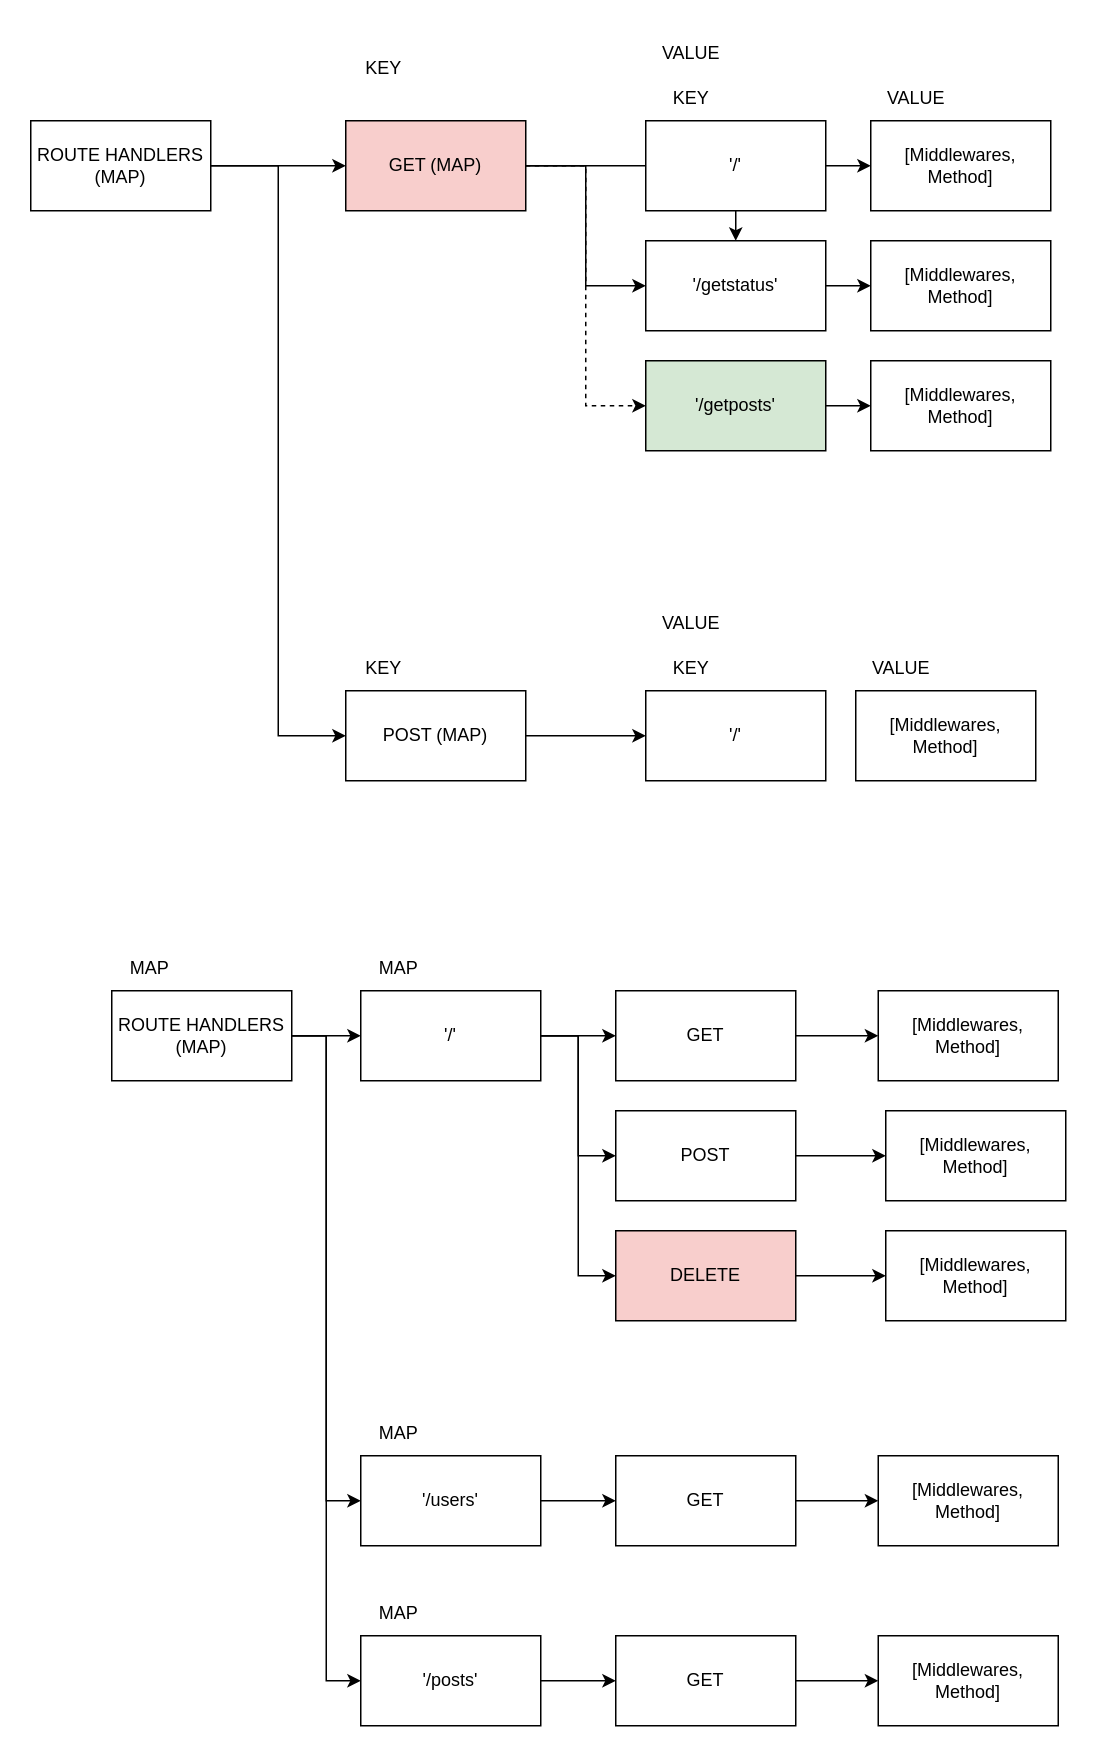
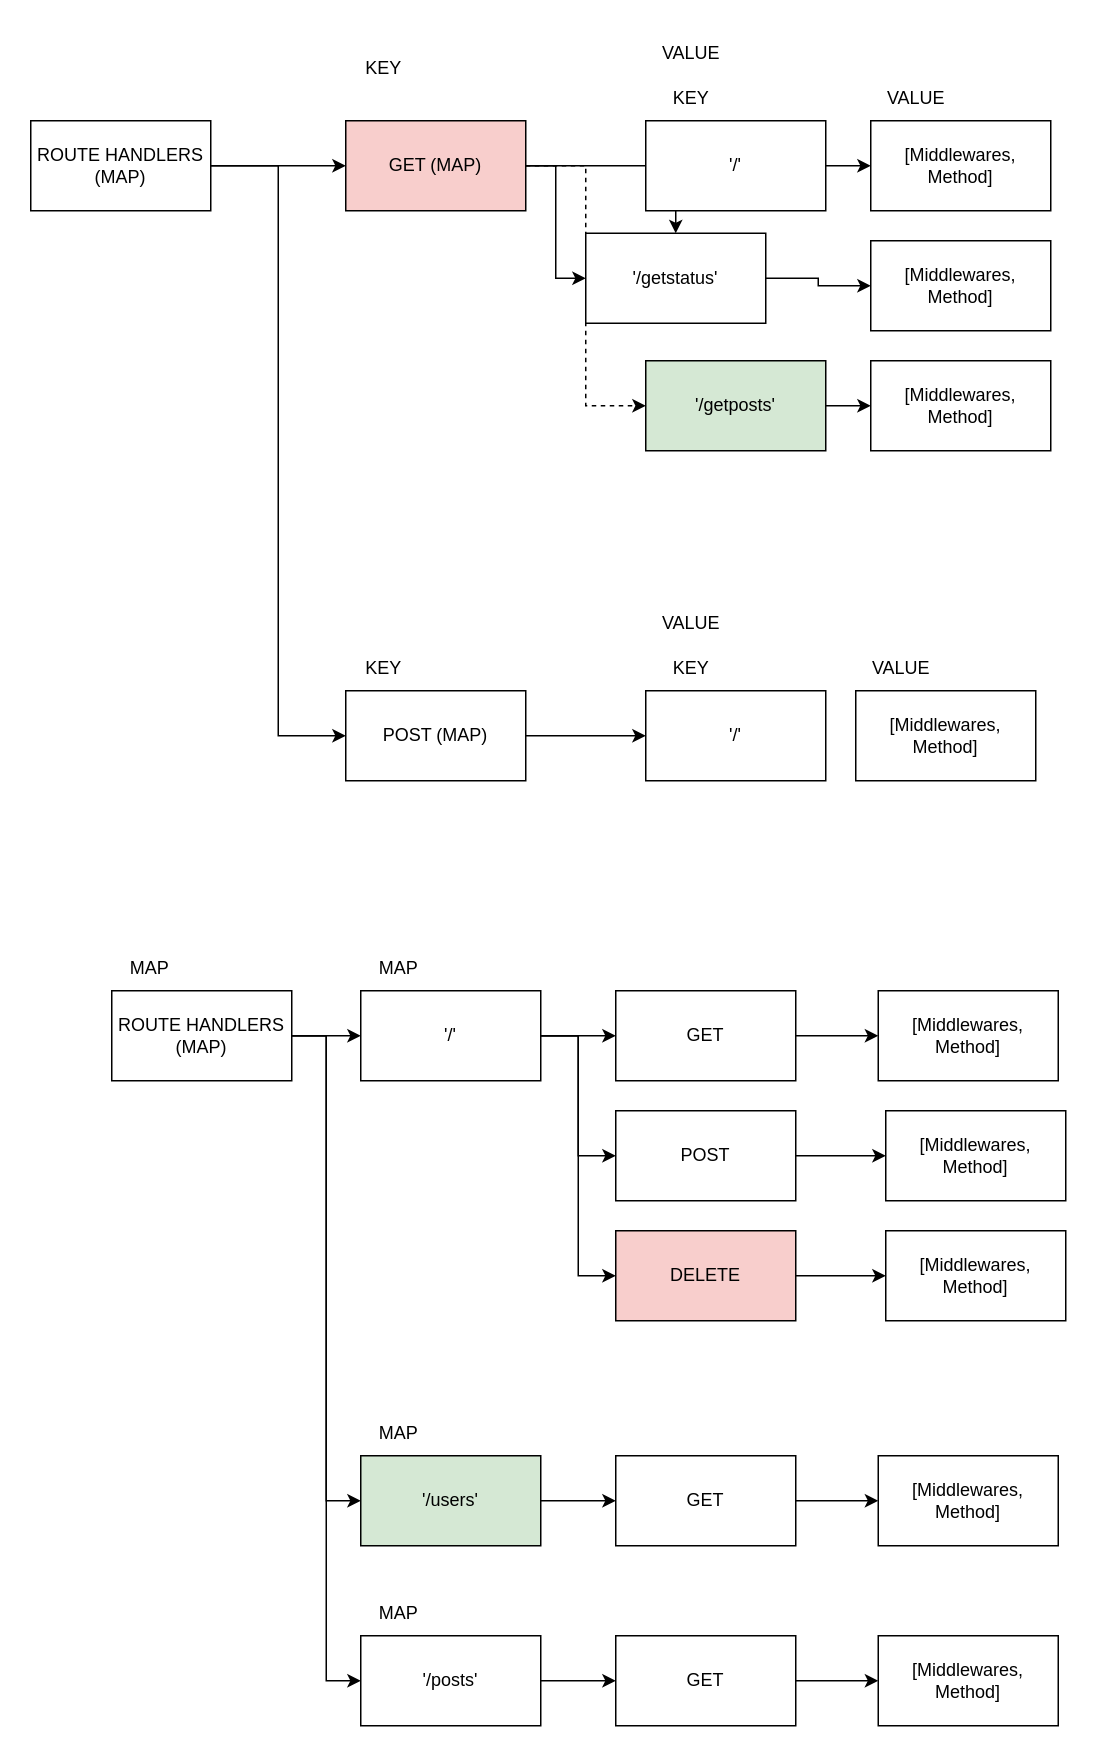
  <mxCell id="0" />
  <mxCell id="1" parent="0" />
  <mxCell id="2" value="" style="edgeStyle=orthogonalEdgeStyle;rounded=0;orthogonalLoop=1;jettySize=auto;html=1;entryX=0;entryY=0.5;entryDx=0;entryDy=0;dashed=1;" edge="1" parent="1" source="5" target="12"><mxGeometry relative="1" as="geometry" /></mxCell>
  <mxCell id="3" style="edgeStyle=orthogonalEdgeStyle;rounded=0;orthogonalLoop=1;jettySize=auto;html=1;" edge="1" parent="1" source="5" target="14"><mxGeometry relative="1" as="geometry" /></mxCell>
  <mxCell id="4" style="edgeStyle=orthogonalEdgeStyle;rounded=0;orthogonalLoop=1;jettySize=auto;html=1;entryX=0;entryY=0.5;entryDx=0;entryDy=0;" edge="1" parent="1" source="5" target="14"><mxGeometry relative="1" as="geometry" /></mxCell>
  <mxCell id="5" value="GET (MAP)" style="rounded=0;whiteSpace=wrap;html=1;fillColor=#f8cecc;" vertex="1" parent="1"><mxGeometry x="230" y="80" width="120" height="60" as="geometry" /></mxCell>
  <mxCell id="6" value="" style="edgeStyle=orthogonalEdgeStyle;rounded=0;orthogonalLoop=1;jettySize=auto;html=1;" edge="1" parent="1" source="7" target="18"><mxGeometry relative="1" as="geometry" /></mxCell>
  <mxCell id="7" value="'/'" style="rounded=0;whiteSpace=wrap;html=1;" vertex="1" parent="1"><mxGeometry x="430" y="80" width="120" height="60" as="geometry" /></mxCell>
  <mxCell id="8" value="" style="edgeStyle=orthogonalEdgeStyle;rounded=0;orthogonalLoop=1;jettySize=auto;html=1;" edge="1" source="9" target="10" parent="1"><mxGeometry relative="1" as="geometry" /></mxCell>
  <mxCell id="9" value="POST (MAP)" style="rounded=0;whiteSpace=wrap;html=1;" vertex="1" parent="1"><mxGeometry x="230" y="460" width="120" height="60" as="geometry" /></mxCell>
  <mxCell id="10" value="'/'" style="rounded=0;whiteSpace=wrap;html=1;" vertex="1" parent="1"><mxGeometry x="430" y="460" width="120" height="60" as="geometry" /></mxCell>
  <mxCell id="11" style="edgeStyle=orthogonalEdgeStyle;rounded=0;orthogonalLoop=1;jettySize=auto;html=1;entryX=0;entryY=0.5;entryDx=0;entryDy=0;" edge="1" parent="1" source="12" target="27"><mxGeometry relative="1" as="geometry" /></mxCell>
  <mxCell id="12" value="'/getposts'" style="rounded=0;whiteSpace=wrap;html=1;fillColor=#d5e8d4;" vertex="1" parent="1"><mxGeometry x="430" y="240" width="120" height="60" as="geometry" /></mxCell>
  <mxCell id="13" style="edgeStyle=orthogonalEdgeStyle;rounded=0;orthogonalLoop=1;jettySize=auto;html=1;entryX=0;entryY=0.5;entryDx=0;entryDy=0;" edge="1" parent="1" source="14" target="26"><mxGeometry relative="1" as="geometry" /></mxCell>
- <mxCell id="14" value="'/getstatus'" style="rounded=0;whiteSpace=wrap;html=1;" vertex="1" parent="1"><mxGeometry x="430" y="160" width="120" height="60" as="geometry" /></mxCell>
+ <mxCell id="14" value="'/getstatus'" style="rounded=0;whiteSpace=wrap;html=1;" vertex="1" parent="1"><mxGeometry x="390" y="155" width="120" height="60" as="geometry" /></mxCell>
  <mxCell id="15" style="edgeStyle=orthogonalEdgeStyle;rounded=0;orthogonalLoop=1;jettySize=auto;html=1;entryX=0;entryY=0.5;entryDx=0;entryDy=0;" edge="1" parent="1" source="17" target="5"><mxGeometry relative="1" as="geometry" /></mxCell>
  <mxCell id="16" style="edgeStyle=orthogonalEdgeStyle;rounded=0;orthogonalLoop=1;jettySize=auto;html=1;entryX=0;entryY=0.5;entryDx=0;entryDy=0;" edge="1" parent="1" source="17" target="9"><mxGeometry relative="1" as="geometry" /></mxCell>
  <mxCell id="17" value="ROUTE HANDLERS (MAP)" style="rounded=0;whiteSpace=wrap;html=1;" vertex="1" parent="1"><mxGeometry x="20" y="80" width="120" height="60" as="geometry" /></mxCell>
  <mxCell id="18" value="[Middlewares, Method]" style="rounded=0;whiteSpace=wrap;html=1;" vertex="1" parent="1"><mxGeometry x="580" y="80" width="120" height="60" as="geometry" /></mxCell>
  <mxCell id="19" value="KEY" style="text;html=1;align=center;verticalAlign=middle;resizable=0;points=[];autosize=1;strokeColor=none;fillColor=none;" vertex="1" parent="1"><mxGeometry x="230" y="30" width="50" height="30" as="geometry" /></mxCell>
  <mxCell id="20" value="KEY" style="text;html=1;align=center;verticalAlign=middle;resizable=0;points=[];autosize=1;strokeColor=none;fillColor=none;" vertex="1" parent="1"><mxGeometry x="230" y="430" width="50" height="30" as="geometry" /></mxCell>
  <mxCell id="21" value="VALUE" style="text;html=1;align=center;verticalAlign=middle;resizable=0;points=[];autosize=1;strokeColor=none;fillColor=none;" vertex="1" parent="1"><mxGeometry x="430" y="20" width="60" height="30" as="geometry" /></mxCell>
  <mxCell id="22" value="VALUE" style="text;html=1;align=center;verticalAlign=middle;resizable=0;points=[];autosize=1;strokeColor=none;fillColor=none;" vertex="1" parent="1"><mxGeometry x="430" y="400" width="60" height="30" as="geometry" /></mxCell>
  <mxCell id="23" value="KEY" style="text;html=1;align=center;verticalAlign=middle;resizable=0;points=[];autosize=1;strokeColor=none;fillColor=none;" vertex="1" parent="1"><mxGeometry x="435" y="430" width="50" height="30" as="geometry" /></mxCell>
  <mxCell id="24" value="KEY" style="text;html=1;align=center;verticalAlign=middle;resizable=0;points=[];autosize=1;strokeColor=none;fillColor=none;" vertex="1" parent="1"><mxGeometry x="435" y="50" width="50" height="30" as="geometry" /></mxCell>
  <mxCell id="25" value="VALUE" style="text;html=1;align=center;verticalAlign=middle;resizable=0;points=[];autosize=1;strokeColor=none;fillColor=none;" vertex="1" parent="1"><mxGeometry x="580" y="50" width="60" height="30" as="geometry" /></mxCell>
  <mxCell id="26" value="[Middlewares, Method]" style="rounded=0;whiteSpace=wrap;html=1;" vertex="1" parent="1"><mxGeometry x="580" y="160" width="120" height="60" as="geometry" /></mxCell>
  <mxCell id="27" value="[Middlewares, Method]" style="rounded=0;whiteSpace=wrap;html=1;" vertex="1" parent="1"><mxGeometry x="580" y="240" width="120" height="60" as="geometry" /></mxCell>
  <mxCell id="28" value="[Middlewares, Method]" style="rounded=0;whiteSpace=wrap;html=1;" vertex="1" parent="1"><mxGeometry x="570" y="460" width="120" height="60" as="geometry" /></mxCell>
  <mxCell id="29" value="VALUE" style="text;html=1;align=center;verticalAlign=middle;resizable=0;points=[];autosize=1;strokeColor=none;fillColor=none;" vertex="1" parent="1"><mxGeometry x="570" y="430" width="60" height="30" as="geometry" /></mxCell>
  <mxCell id="30" style="edgeStyle=orthogonalEdgeStyle;rounded=0;orthogonalLoop=1;jettySize=auto;html=1;entryX=0;entryY=0.5;entryDx=0;entryDy=0;" edge="1" parent="1" source="31" target="46"><mxGeometry relative="1" as="geometry" /></mxCell>
  <mxCell id="31" value="GET" style="rounded=0;whiteSpace=wrap;html=1;" vertex="1" parent="1"><mxGeometry x="410" y="660" width="120" height="60" as="geometry" /></mxCell>
  <mxCell id="32" style="edgeStyle=orthogonalEdgeStyle;rounded=0;orthogonalLoop=1;jettySize=auto;html=1;entryX=0;entryY=0.5;entryDx=0;entryDy=0;" edge="1" parent="1" source="35" target="31"><mxGeometry relative="1" as="geometry" /></mxCell>
  <mxCell id="33" style="edgeStyle=orthogonalEdgeStyle;rounded=0;orthogonalLoop=1;jettySize=auto;html=1;entryX=0;entryY=0.5;entryDx=0;entryDy=0;" edge="1" parent="1" source="35" target="37"><mxGeometry relative="1" as="geometry" /></mxCell>
  <mxCell id="34" style="edgeStyle=orthogonalEdgeStyle;rounded=0;orthogonalLoop=1;jettySize=auto;html=1;entryX=0;entryY=0.5;entryDx=0;entryDy=0;" edge="1" parent="1" source="35" target="48"><mxGeometry relative="1" as="geometry" /></mxCell>
  <mxCell id="35" value="'/'" style="rounded=0;whiteSpace=wrap;html=1;" vertex="1" parent="1"><mxGeometry x="240" y="660" width="120" height="60" as="geometry" /></mxCell>
  <mxCell id="36" style="edgeStyle=orthogonalEdgeStyle;rounded=0;orthogonalLoop=1;jettySize=auto;html=1;entryX=0;entryY=0.5;entryDx=0;entryDy=0;" edge="1" parent="1" source="37" target="49"><mxGeometry relative="1" as="geometry" /></mxCell>
  <mxCell id="37" value="POST" style="rounded=0;whiteSpace=wrap;html=1;" vertex="1" parent="1"><mxGeometry x="410" y="740" width="120" height="60" as="geometry" /></mxCell>
  <mxCell id="38" style="edgeStyle=orthogonalEdgeStyle;rounded=0;orthogonalLoop=1;jettySize=auto;html=1;entryX=0;entryY=0.5;entryDx=0;entryDy=0;" edge="1" parent="1" source="39" target="55"><mxGeometry relative="1" as="geometry" /></mxCell>
  <mxCell id="39" value="'/posts'" style="rounded=0;whiteSpace=wrap;html=1;" vertex="1" parent="1"><mxGeometry x="240" y="1090" width="120" height="60" as="geometry" /></mxCell>
  <mxCell id="40" style="edgeStyle=orthogonalEdgeStyle;rounded=0;orthogonalLoop=1;jettySize=auto;html=1;entryX=0;entryY=0.5;entryDx=0;entryDy=0;" edge="1" parent="1" source="41" target="52"><mxGeometry relative="1" as="geometry" /></mxCell>
- <mxCell id="41" value="'/users'" style="rounded=0;whiteSpace=wrap;html=1;" vertex="1" parent="1"><mxGeometry x="240" y="970" width="120" height="60" as="geometry" /></mxCell>
+ <mxCell id="41" value="'/users'" style="rounded=0;whiteSpace=wrap;html=1;fillColor=#d5e8d4;" vertex="1" parent="1"><mxGeometry x="240" y="970" width="120" height="60" as="geometry" /></mxCell>
  <mxCell id="42" style="edgeStyle=orthogonalEdgeStyle;rounded=0;orthogonalLoop=1;jettySize=auto;html=1;" edge="1" parent="1" source="45" target="35"><mxGeometry relative="1" as="geometry" /></mxCell>
  <mxCell id="43" style="edgeStyle=orthogonalEdgeStyle;rounded=0;orthogonalLoop=1;jettySize=auto;html=1;entryX=0;entryY=0.5;entryDx=0;entryDy=0;" edge="1" parent="1" source="45" target="41"><mxGeometry relative="1" as="geometry" /></mxCell>
  <mxCell id="44" style="edgeStyle=orthogonalEdgeStyle;rounded=0;orthogonalLoop=1;jettySize=auto;html=1;entryX=0;entryY=0.5;entryDx=0;entryDy=0;" edge="1" parent="1" source="45" target="39"><mxGeometry relative="1" as="geometry" /></mxCell>
  <mxCell id="45" value="ROUTE HANDLERS (MAP)" style="rounded=0;whiteSpace=wrap;html=1;" vertex="1" parent="1"><mxGeometry x="74" y="660" width="120" height="60" as="geometry" /></mxCell>
  <mxCell id="46" value="[Middlewares, Method]" style="rounded=0;whiteSpace=wrap;html=1;" vertex="1" parent="1"><mxGeometry x="585" y="660" width="120" height="60" as="geometry" /></mxCell>
  <mxCell id="47" style="edgeStyle=orthogonalEdgeStyle;rounded=0;orthogonalLoop=1;jettySize=auto;html=1;entryX=0;entryY=0.5;entryDx=0;entryDy=0;" edge="1" parent="1" source="48" target="50"><mxGeometry relative="1" as="geometry" /></mxCell>
  <mxCell id="48" value="DELETE" style="rounded=0;whiteSpace=wrap;html=1;fillColor=#f8cecc;" vertex="1" parent="1"><mxGeometry x="410" y="820" width="120" height="60" as="geometry" /></mxCell>
  <mxCell id="49" value="[Middlewares, Method]" style="rounded=0;whiteSpace=wrap;html=1;" vertex="1" parent="1"><mxGeometry x="590" y="740" width="120" height="60" as="geometry" /></mxCell>
  <mxCell id="50" value="[Middlewares, Method]" style="rounded=0;whiteSpace=wrap;html=1;" vertex="1" parent="1"><mxGeometry x="590" y="820" width="120" height="60" as="geometry" /></mxCell>
  <mxCell id="51" style="edgeStyle=orthogonalEdgeStyle;rounded=0;orthogonalLoop=1;jettySize=auto;html=1;entryX=0;entryY=0.5;entryDx=0;entryDy=0;" edge="1" source="52" target="53" parent="1"><mxGeometry relative="1" as="geometry" /></mxCell>
  <mxCell id="52" value="GET" style="rounded=0;whiteSpace=wrap;html=1;" vertex="1" parent="1"><mxGeometry x="410" y="970" width="120" height="60" as="geometry" /></mxCell>
  <mxCell id="53" value="[Middlewares, Method]" style="rounded=0;whiteSpace=wrap;html=1;" vertex="1" parent="1"><mxGeometry x="585" y="970" width="120" height="60" as="geometry" /></mxCell>
  <mxCell id="54" style="edgeStyle=orthogonalEdgeStyle;rounded=0;orthogonalLoop=1;jettySize=auto;html=1;entryX=0;entryY=0.5;entryDx=0;entryDy=0;" edge="1" source="55" target="56" parent="1"><mxGeometry relative="1" as="geometry" /></mxCell>
  <mxCell id="55" value="GET" style="rounded=0;whiteSpace=wrap;html=1;" vertex="1" parent="1"><mxGeometry x="410" y="1090" width="120" height="60" as="geometry" /></mxCell>
  <mxCell id="56" value="[Middlewares, Method]" style="rounded=0;whiteSpace=wrap;html=1;" vertex="1" parent="1"><mxGeometry x="585" y="1090" width="120" height="60" as="geometry" /></mxCell>
  <mxCell id="57" value="MAP" style="text;html=1;align=center;verticalAlign=middle;resizable=0;points=[];autosize=1;strokeColor=none;fillColor=none;" vertex="1" parent="1"><mxGeometry x="74" y="630" width="50" height="30" as="geometry" /></mxCell>
  <mxCell id="58" value="MAP" style="text;html=1;align=center;verticalAlign=middle;resizable=0;points=[];autosize=1;strokeColor=none;fillColor=none;" vertex="1" parent="1"><mxGeometry x="240" y="630" width="50" height="30" as="geometry" /></mxCell>
  <mxCell id="59" value="MAP" style="text;html=1;align=center;verticalAlign=middle;resizable=0;points=[];autosize=1;strokeColor=none;fillColor=none;" vertex="1" parent="1"><mxGeometry x="240" y="940" width="50" height="30" as="geometry" /></mxCell>
  <mxCell id="60" value="MAP" style="text;html=1;align=center;verticalAlign=middle;resizable=0;points=[];autosize=1;strokeColor=none;fillColor=none;" vertex="1" parent="1"><mxGeometry x="240" y="1060" width="50" height="30" as="geometry" /></mxCell>
